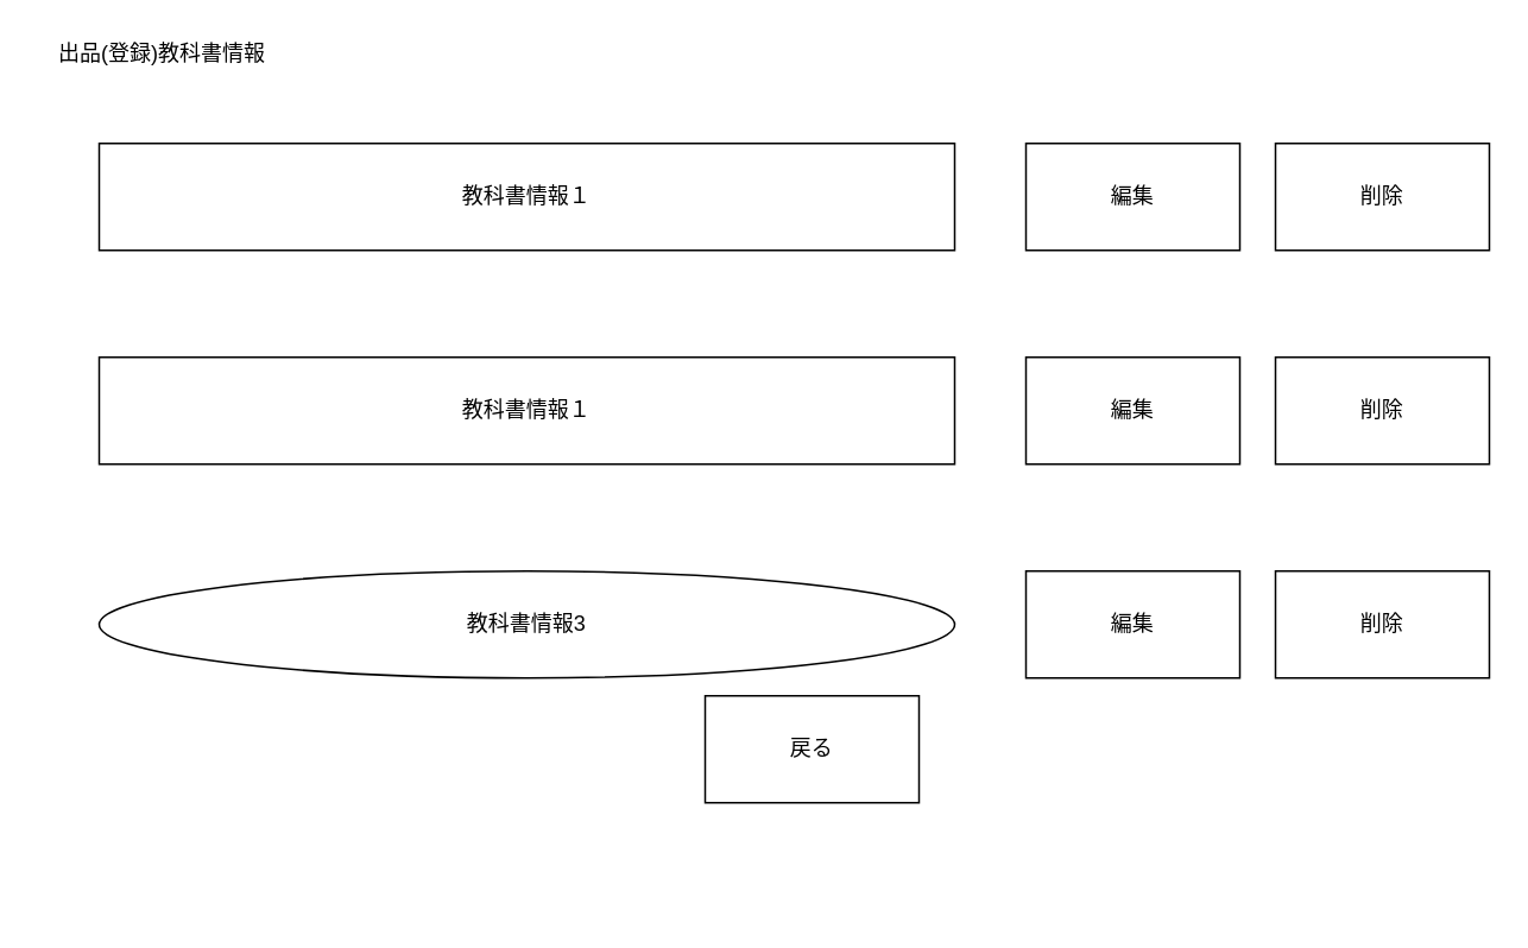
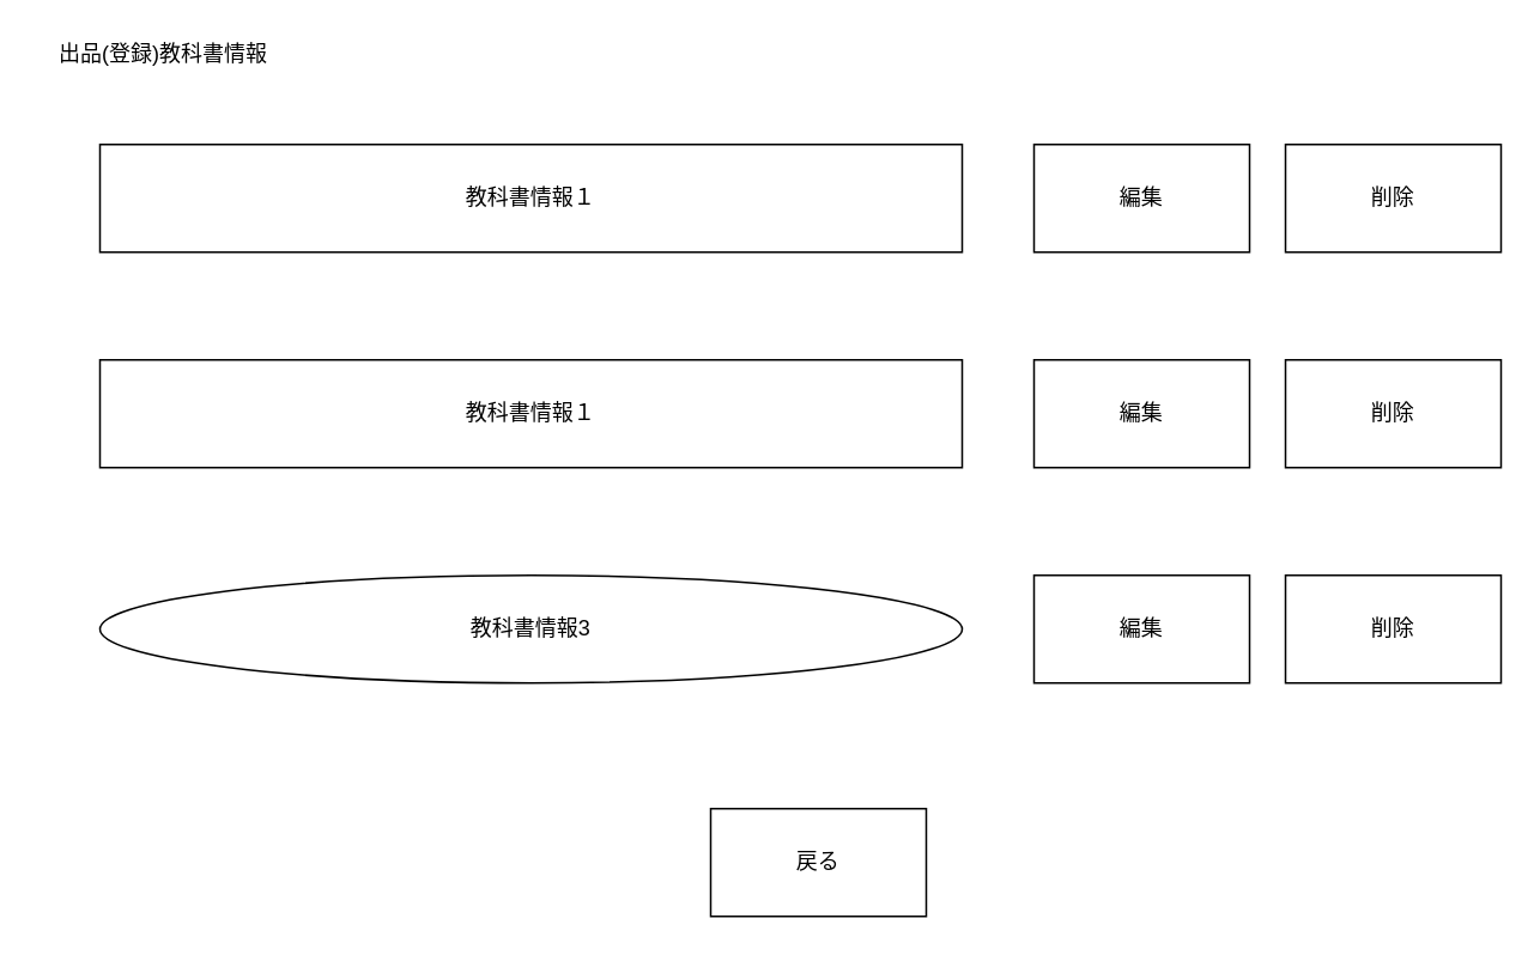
  <mxCell id="0" />
  <mxCell id="1" parent="0" />
  <mxCell id="2" value="出品(登録)教科書情報" style="text;html=1;align=center;verticalAlign=middle;resizable=0;points=[];autosize=1;strokeColor=none;fillColor=none;" parent="1" vertex="1"><mxGeometry x="20" y="20" width="140" height="20" as="geometry" /></mxCell>
  <mxCell id="3" value="編集" style="rounded=0;whiteSpace=wrap;html=1;" parent="1" vertex="1"><mxGeometry x="575" y="80" width="120" height="60" as="geometry" /></mxCell>
- <mxCell id="4" value="戻る" style="rounded=0;whiteSpace=wrap;html=1;" parent="1" vertex="1"><mxGeometry x="395" y="390" width="120" height="60" as="geometry" /></mxCell>
+ <mxCell id="4" value="戻る" style="rounded=0;whiteSpace=wrap;html=1;" parent="1" vertex="1"><mxGeometry x="395" y="450" width="120" height="60" as="geometry" /></mxCell>
  <mxCell id="5" value="編集" style="rounded=0;whiteSpace=wrap;html=1;" parent="1" vertex="1"><mxGeometry x="575" y="200" width="120" height="60" as="geometry" /></mxCell>
  <mxCell id="6" value="編集" style="rounded=0;whiteSpace=wrap;html=1;" parent="1" vertex="1"><mxGeometry x="575" y="320" width="120" height="60" as="geometry" /></mxCell>
  <mxCell id="7" value="教科書情報１" style="rounded=0;whiteSpace=wrap;html=1;" parent="1" vertex="1"><mxGeometry x="55" y="80" width="480" height="60" as="geometry" /></mxCell>
  <mxCell id="8" value="&lt;span&gt;教科書情報１&lt;/span&gt;" style="rounded=0;whiteSpace=wrap;html=1;" parent="1" vertex="1"><mxGeometry x="55" y="200" width="480" height="60" as="geometry" /></mxCell>
  <mxCell id="9" value="&lt;span&gt;教科書情報3&lt;/span&gt;" style="ellipse;whiteSpace=wrap;html=1;" parent="1" vertex="1"><mxGeometry x="55" y="320" width="480" height="60" as="geometry" /></mxCell>
  <mxCell id="10" value="削除" style="rounded=0;whiteSpace=wrap;html=1;" parent="1" vertex="1"><mxGeometry x="715" y="200" width="120" height="60" as="geometry" /></mxCell>
  <mxCell id="11" value="削除" style="rounded=0;whiteSpace=wrap;html=1;" parent="1" vertex="1"><mxGeometry x="715" y="80" width="120" height="60" as="geometry" /></mxCell>
  <mxCell id="12" value="削除" style="rounded=0;whiteSpace=wrap;html=1;" parent="1" vertex="1"><mxGeometry x="715" y="320" width="120" height="60" as="geometry" /></mxCell>
